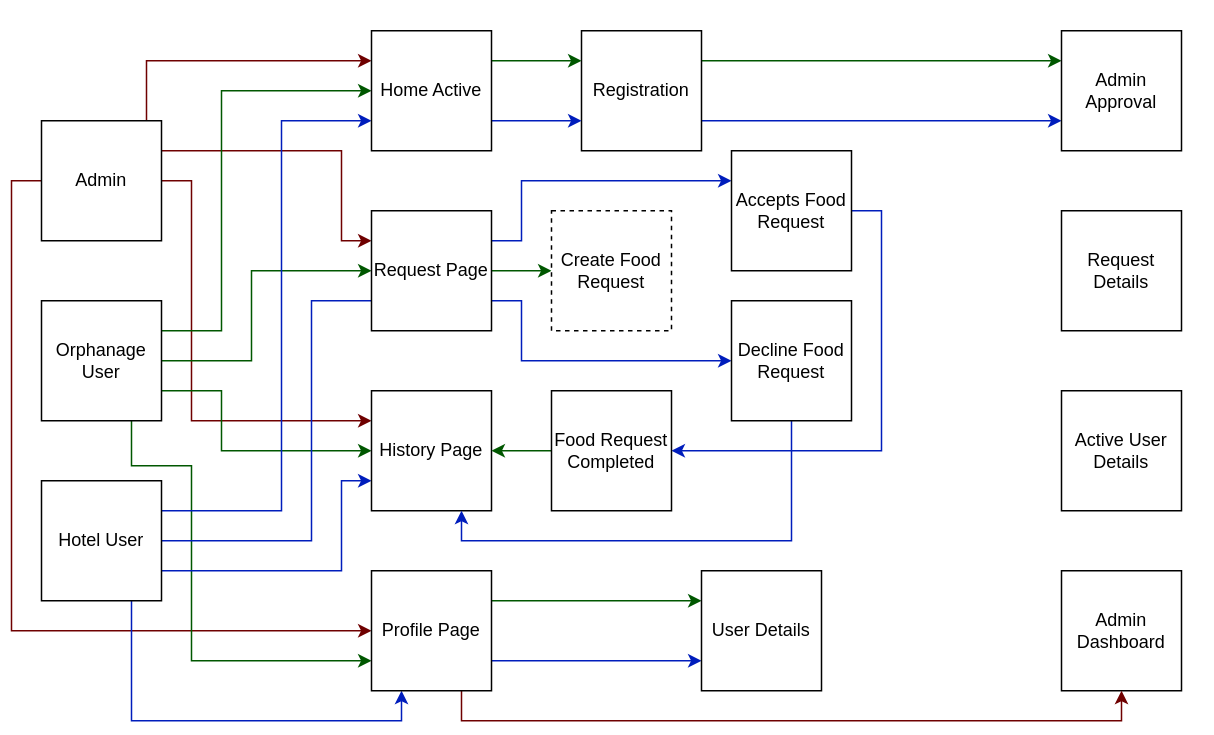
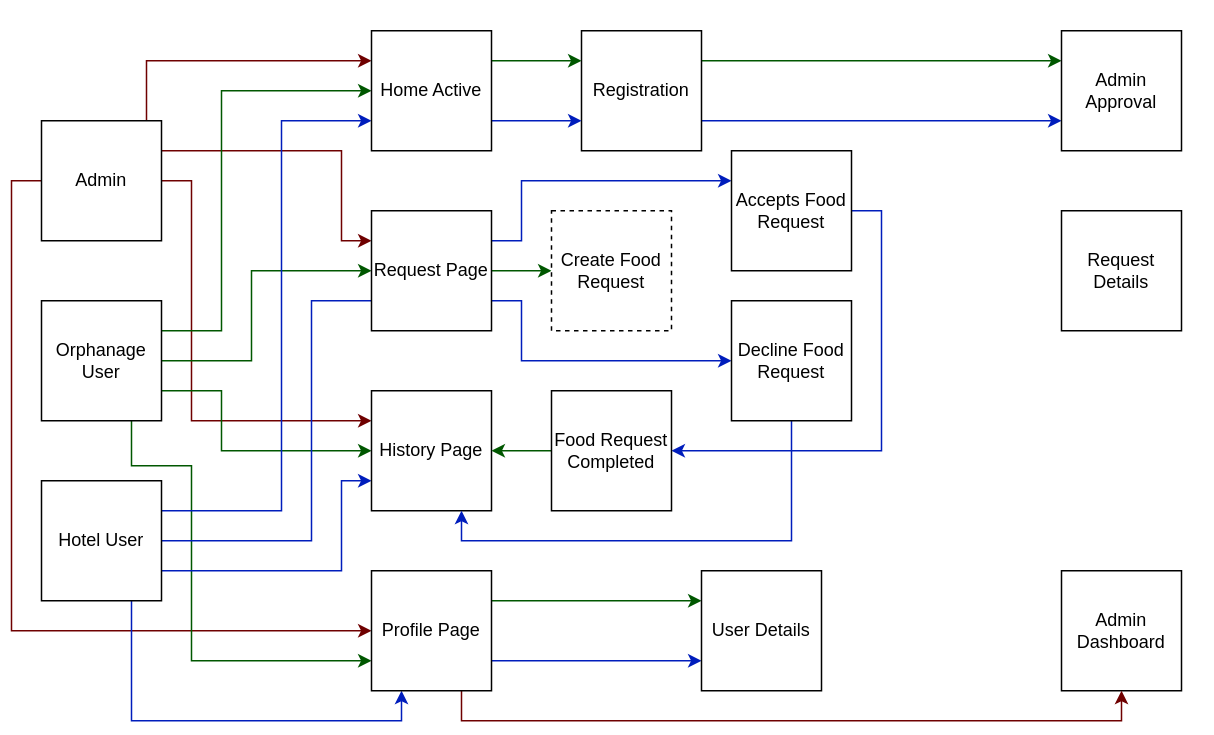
  <mxCell id="0" />
  <mxCell id="1" parent="0" />
  <mxCell id="2" style="edgeStyle=orthogonalEdgeStyle;rounded=0;orthogonalLoop=1;jettySize=auto;html=1;entryX=0;entryY=0.25;entryDx=0;entryDy=0;fillColor=#a20025;strokeColor=#6F0000;" parent="1" source="6" target="23" edge="1"><mxGeometry relative="1" as="geometry"><mxPoint x="90" y="70" as="sourcePoint" /><Array as="points"><mxPoint x="90" y="40" /></Array></mxGeometry></mxCell>
  <mxCell id="3" style="edgeStyle=orthogonalEdgeStyle;rounded=0;orthogonalLoop=1;jettySize=auto;html=1;exitX=1;exitY=0.25;exitDx=0;exitDy=0;entryX=0;entryY=0.25;entryDx=0;entryDy=0;fillColor=#a20025;strokeColor=#6F0000;" edge="1" parent="1" source="6" target="27"><mxGeometry relative="1" as="geometry"><Array as="points"><mxPoint x="220" y="100" /><mxPoint x="220" y="160" /></Array></mxGeometry></mxCell>
  <mxCell id="4" style="edgeStyle=orthogonalEdgeStyle;rounded=0;orthogonalLoop=1;jettySize=auto;html=1;exitX=1;exitY=0.5;exitDx=0;exitDy=0;entryX=0;entryY=0.25;entryDx=0;entryDy=0;fillColor=#a20025;strokeColor=#6F0000;" edge="1" parent="1" source="6" target="28"><mxGeometry relative="1" as="geometry"><Array as="points"><mxPoint x="120" y="120" /><mxPoint x="120" y="280" /></Array></mxGeometry></mxCell>
  <mxCell id="5" style="edgeStyle=orthogonalEdgeStyle;rounded=0;orthogonalLoop=1;jettySize=auto;html=1;exitX=0;exitY=0.5;exitDx=0;exitDy=0;entryX=0;entryY=0.5;entryDx=0;entryDy=0;fillColor=#a20025;strokeColor=#6F0000;" edge="1" parent="1" source="6" target="32"><mxGeometry relative="1" as="geometry" /></mxCell>
  <mxCell id="6" value="Admin" style="whiteSpace=wrap;html=1;aspect=fixed;" parent="1" vertex="1"><mxGeometry x="20" y="80" width="80" height="80" as="geometry" /></mxCell>
  <mxCell id="7" style="edgeStyle=orthogonalEdgeStyle;rounded=0;orthogonalLoop=1;jettySize=auto;html=1;exitX=1;exitY=0.25;exitDx=0;exitDy=0;entryX=0;entryY=0.5;entryDx=0;entryDy=0;fillColor=#008a00;strokeColor=#005700;" parent="1" source="11" target="23" edge="1"><mxGeometry relative="1" as="geometry"><Array as="points"><mxPoint x="140" y="220" /><mxPoint x="140" y="60" /></Array></mxGeometry></mxCell>
  <mxCell id="8" style="edgeStyle=orthogonalEdgeStyle;rounded=0;orthogonalLoop=1;jettySize=auto;html=1;exitX=1;exitY=0.5;exitDx=0;exitDy=0;entryX=0;entryY=0.5;entryDx=0;entryDy=0;fillColor=#008a00;strokeColor=#005700;" edge="1" parent="1" source="11" target="27"><mxGeometry relative="1" as="geometry"><Array as="points"><mxPoint x="160" y="240" /><mxPoint x="160" y="180" /></Array></mxGeometry></mxCell>
  <mxCell id="9" style="edgeStyle=orthogonalEdgeStyle;rounded=0;orthogonalLoop=1;jettySize=auto;html=1;exitX=1;exitY=0.75;exitDx=0;exitDy=0;entryX=0;entryY=0.5;entryDx=0;entryDy=0;fillColor=#008a00;strokeColor=#005700;" edge="1" parent="1" source="11" target="28"><mxGeometry relative="1" as="geometry"><Array as="points"><mxPoint x="140" y="260" /><mxPoint x="140" y="300" /></Array></mxGeometry></mxCell>
  <mxCell id="10" style="edgeStyle=orthogonalEdgeStyle;rounded=0;orthogonalLoop=1;jettySize=auto;html=1;exitX=0.75;exitY=1;exitDx=0;exitDy=0;entryX=0;entryY=0.75;entryDx=0;entryDy=0;fillColor=#008a00;strokeColor=#005700;" edge="1" parent="1" source="11" target="32"><mxGeometry relative="1" as="geometry"><Array as="points"><mxPoint x="80" y="310" /><mxPoint x="120" y="310" /><mxPoint x="120" y="440" /></Array></mxGeometry></mxCell>
  <mxCell id="11" value="Orphanage User" style="whiteSpace=wrap;html=1;aspect=fixed;" parent="1" vertex="1"><mxGeometry x="20" y="200" width="80" height="80" as="geometry" /></mxCell>
  <mxCell id="12" style="edgeStyle=orthogonalEdgeStyle;rounded=0;orthogonalLoop=1;jettySize=auto;html=1;exitX=1;exitY=0.25;exitDx=0;exitDy=0;entryX=0;entryY=0.75;entryDx=0;entryDy=0;fillColor=#0050ef;strokeColor=#001DBC;" parent="1" source="16" target="23" edge="1"><mxGeometry relative="1" as="geometry"><Array as="points"><mxPoint x="180" y="340" /><mxPoint x="180" y="80" /></Array></mxGeometry></mxCell>
  <mxCell id="13" style="edgeStyle=orthogonalEdgeStyle;rounded=0;orthogonalLoop=1;jettySize=auto;html=1;exitX=1;exitY=0.5;exitDx=0;exitDy=0;entryX=0;entryY=0.75;entryDx=0;entryDy=0;fillColor=#0050ef;strokeColor=#001DBC;" edge="1" parent="1" source="16"><mxGeometry relative="1" as="geometry"><mxPoint x="120" y="360" as="sourcePoint" /><mxPoint x="260" y="200" as="targetPoint" /><Array as="points"><mxPoint x="200" y="360" /><mxPoint x="200" y="200" /></Array></mxGeometry></mxCell>
  <mxCell id="14" style="edgeStyle=orthogonalEdgeStyle;rounded=0;orthogonalLoop=1;jettySize=auto;html=1;exitX=1;exitY=0.75;exitDx=0;exitDy=0;entryX=0;entryY=0.75;entryDx=0;entryDy=0;fillColor=#0050ef;strokeColor=#001DBC;" edge="1" parent="1" source="16" target="28"><mxGeometry relative="1" as="geometry"><Array as="points"><mxPoint x="220" y="380" /><mxPoint x="220" y="320" /></Array></mxGeometry></mxCell>
  <mxCell id="15" style="edgeStyle=orthogonalEdgeStyle;rounded=0;orthogonalLoop=1;jettySize=auto;html=1;exitX=0.75;exitY=1;exitDx=0;exitDy=0;entryX=0.25;entryY=1;entryDx=0;entryDy=0;fillColor=#0050ef;strokeColor=#001DBC;" edge="1" parent="1" source="16" target="32"><mxGeometry relative="1" as="geometry" /></mxCell>
  <mxCell id="16" value="Hotel User" style="whiteSpace=wrap;html=1;aspect=fixed;" parent="1" vertex="1"><mxGeometry x="20" y="320" width="80" height="80" as="geometry" /></mxCell>
  <mxCell id="17" style="edgeStyle=orthogonalEdgeStyle;rounded=0;orthogonalLoop=1;jettySize=auto;html=1;exitX=1;exitY=0.75;exitDx=0;exitDy=0;entryX=0;entryY=0.75;entryDx=0;entryDy=0;fillColor=#0050ef;strokeColor=#001DBC;" edge="1" parent="1" source="19" target="33"><mxGeometry relative="1" as="geometry"><mxPoint x="590" y="460" as="targetPoint" /><Array as="points" /></mxGeometry></mxCell>
  <mxCell id="18" style="edgeStyle=orthogonalEdgeStyle;rounded=0;orthogonalLoop=1;jettySize=auto;html=1;exitX=1;exitY=0.25;exitDx=0;exitDy=0;entryX=0;entryY=0.25;entryDx=0;entryDy=0;fillColor=#008a00;strokeColor=#005700;" edge="1" parent="1" source="19" target="33"><mxGeometry relative="1" as="geometry" /></mxCell>
  <mxCell id="19" value="Registration" style="whiteSpace=wrap;html=1;aspect=fixed;" parent="1" vertex="1"><mxGeometry x="380" y="20" width="80" height="80" as="geometry" /></mxCell>
  <mxCell id="20" value="Admin Dashboard" style="whiteSpace=wrap;html=1;aspect=fixed;" parent="1" vertex="1"><mxGeometry x="700" y="380" width="80" height="80" as="geometry" /></mxCell>
  <mxCell id="21" style="edgeStyle=orthogonalEdgeStyle;rounded=0;orthogonalLoop=1;jettySize=auto;html=1;exitX=1;exitY=0.25;exitDx=0;exitDy=0;entryX=0;entryY=0.25;entryDx=0;entryDy=0;fillColor=#008a00;strokeColor=#005700;" edge="1" parent="1" source="23" target="19"><mxGeometry relative="1" as="geometry"><Array as="points"><mxPoint x="350" y="40" /><mxPoint x="350" y="40" /></Array></mxGeometry></mxCell>
  <mxCell id="22" style="edgeStyle=orthogonalEdgeStyle;rounded=0;orthogonalLoop=1;jettySize=auto;html=1;exitX=1;exitY=0.75;exitDx=0;exitDy=0;fillColor=#0050ef;strokeColor=#001DBC;" edge="1" parent="1" source="23"><mxGeometry relative="1" as="geometry"><mxPoint x="380" y="80" as="targetPoint" /><Array as="points"><mxPoint x="380" y="80" /></Array></mxGeometry></mxCell>
  <mxCell id="23" value="Home Active" style="whiteSpace=wrap;html=1;aspect=fixed;" parent="1" vertex="1"><mxGeometry x="240" y="20" width="80" height="80" as="geometry" /></mxCell>
  <mxCell id="24" style="edgeStyle=orthogonalEdgeStyle;rounded=0;orthogonalLoop=1;jettySize=auto;html=1;exitX=1;exitY=0.5;exitDx=0;exitDy=0;entryX=0;entryY=0.5;entryDx=0;entryDy=0;fillColor=#008a00;strokeColor=#005700;" edge="1" parent="1" source="27" target="36"><mxGeometry relative="1" as="geometry" /></mxCell>
  <mxCell id="25" style="edgeStyle=orthogonalEdgeStyle;rounded=0;orthogonalLoop=1;jettySize=auto;html=1;exitX=1;exitY=0.25;exitDx=0;exitDy=0;entryX=0;entryY=0.25;entryDx=0;entryDy=0;fillColor=#0050ef;strokeColor=#001DBC;" edge="1" parent="1" source="27" target="38"><mxGeometry relative="1" as="geometry"><Array as="points"><mxPoint x="340" y="160" /><mxPoint x="340" y="120" /><mxPoint x="480" y="120" /></Array></mxGeometry></mxCell>
  <mxCell id="26" style="edgeStyle=orthogonalEdgeStyle;rounded=0;orthogonalLoop=1;jettySize=auto;html=1;exitX=1;exitY=0.75;exitDx=0;exitDy=0;entryX=0;entryY=0.5;entryDx=0;entryDy=0;fillColor=#0050ef;strokeColor=#001DBC;" edge="1" parent="1" source="27" target="40"><mxGeometry relative="1" as="geometry"><Array as="points"><mxPoint x="340" y="200" /><mxPoint x="340" y="240" /></Array></mxGeometry></mxCell>
  <mxCell id="27" value="Request Page" style="whiteSpace=wrap;html=1;aspect=fixed;" parent="1" vertex="1"><mxGeometry x="240" y="140" width="80" height="80" as="geometry" /></mxCell>
  <mxCell id="28" value="History Page" style="whiteSpace=wrap;html=1;aspect=fixed;" parent="1" vertex="1"><mxGeometry x="240" y="260" width="80" height="80" as="geometry" /></mxCell>
  <mxCell id="29" style="edgeStyle=orthogonalEdgeStyle;rounded=0;orthogonalLoop=1;jettySize=auto;html=1;exitX=0.75;exitY=1;exitDx=0;exitDy=0;entryX=0.5;entryY=1;entryDx=0;entryDy=0;fillColor=#a20025;strokeColor=#6F0000;" edge="1" parent="1" source="32" target="20"><mxGeometry relative="1" as="geometry" /></mxCell>
  <mxCell id="30" style="edgeStyle=orthogonalEdgeStyle;rounded=0;orthogonalLoop=1;jettySize=auto;html=1;exitX=1;exitY=0.75;exitDx=0;exitDy=0;entryX=0;entryY=0.75;entryDx=0;entryDy=0;fillColor=#0050ef;strokeColor=#001DBC;" edge="1" parent="1" source="32" target="43"><mxGeometry relative="1" as="geometry" /></mxCell>
  <mxCell id="31" style="edgeStyle=orthogonalEdgeStyle;rounded=0;orthogonalLoop=1;jettySize=auto;html=1;exitX=1;exitY=0.25;exitDx=0;exitDy=0;entryX=0;entryY=0.25;entryDx=0;entryDy=0;fillColor=#008a00;strokeColor=#005700;" edge="1" parent="1" source="32" target="43"><mxGeometry relative="1" as="geometry" /></mxCell>
  <mxCell id="32" value="Profile Page" style="whiteSpace=wrap;html=1;aspect=fixed;" parent="1" vertex="1"><mxGeometry x="240" y="380" width="80" height="80" as="geometry" /></mxCell>
  <mxCell id="33" value="Admin Approval" style="whiteSpace=wrap;html=1;aspect=fixed;" parent="1" vertex="1"><mxGeometry x="700" y="20" width="80" height="80" as="geometry" /></mxCell>
  <mxCell id="34" value="Request Details" style="whiteSpace=wrap;html=1;aspect=fixed;" vertex="1" parent="1"><mxGeometry x="700" y="140" width="80" height="80" as="geometry" /></mxCell>
- <mxCell id="35" value="Active User Details" style="whiteSpace=wrap;html=1;aspect=fixed;" vertex="1" parent="1"><mxGeometry x="700" y="260" width="80" height="80" as="geometry" /></mxCell>
  <mxCell id="36" value="Create Food Request" style="whiteSpace=wrap;html=1;aspect=fixed;dashed=1;" vertex="1" parent="1"><mxGeometry x="360" y="140" width="80" height="80" as="geometry" /></mxCell>
  <mxCell id="37" style="edgeStyle=orthogonalEdgeStyle;rounded=0;orthogonalLoop=1;jettySize=auto;html=1;exitX=1;exitY=0.5;exitDx=0;exitDy=0;entryX=1;entryY=0.5;entryDx=0;entryDy=0;fillColor=#0050ef;strokeColor=#001DBC;" edge="1" parent="1" source="38" target="42"><mxGeometry relative="1" as="geometry" /></mxCell>
  <mxCell id="38" value="Accepts Food Request" style="whiteSpace=wrap;html=1;aspect=fixed;" vertex="1" parent="1"><mxGeometry x="480" y="100" width="80" height="80" as="geometry" /></mxCell>
  <mxCell id="39" style="edgeStyle=orthogonalEdgeStyle;rounded=0;orthogonalLoop=1;jettySize=auto;html=1;exitX=0.5;exitY=1;exitDx=0;exitDy=0;entryX=0.75;entryY=1;entryDx=0;entryDy=0;fillColor=#0050ef;strokeColor=#001DBC;" edge="1" parent="1" source="40" target="28"><mxGeometry relative="1" as="geometry" /></mxCell>
  <mxCell id="40" value="Decline Food Request" style="whiteSpace=wrap;html=1;aspect=fixed;" vertex="1" parent="1"><mxGeometry x="480" y="200" width="80" height="80" as="geometry" /></mxCell>
  <mxCell id="41" style="edgeStyle=orthogonalEdgeStyle;rounded=0;orthogonalLoop=1;jettySize=auto;html=1;exitX=0;exitY=0.5;exitDx=0;exitDy=0;entryX=1;entryY=0.5;entryDx=0;entryDy=0;fillColor=#008a00;strokeColor=#005700;" edge="1" parent="1" source="42" target="28"><mxGeometry relative="1" as="geometry" /></mxCell>
  <mxCell id="42" value="Food Request Completed" style="whiteSpace=wrap;html=1;aspect=fixed;" vertex="1" parent="1"><mxGeometry x="360" y="260" width="80" height="80" as="geometry" /></mxCell>
  <mxCell id="43" value="User Details" style="whiteSpace=wrap;html=1;aspect=fixed;" vertex="1" parent="1"><mxGeometry x="460" y="380" width="80" height="80" as="geometry" /></mxCell>
